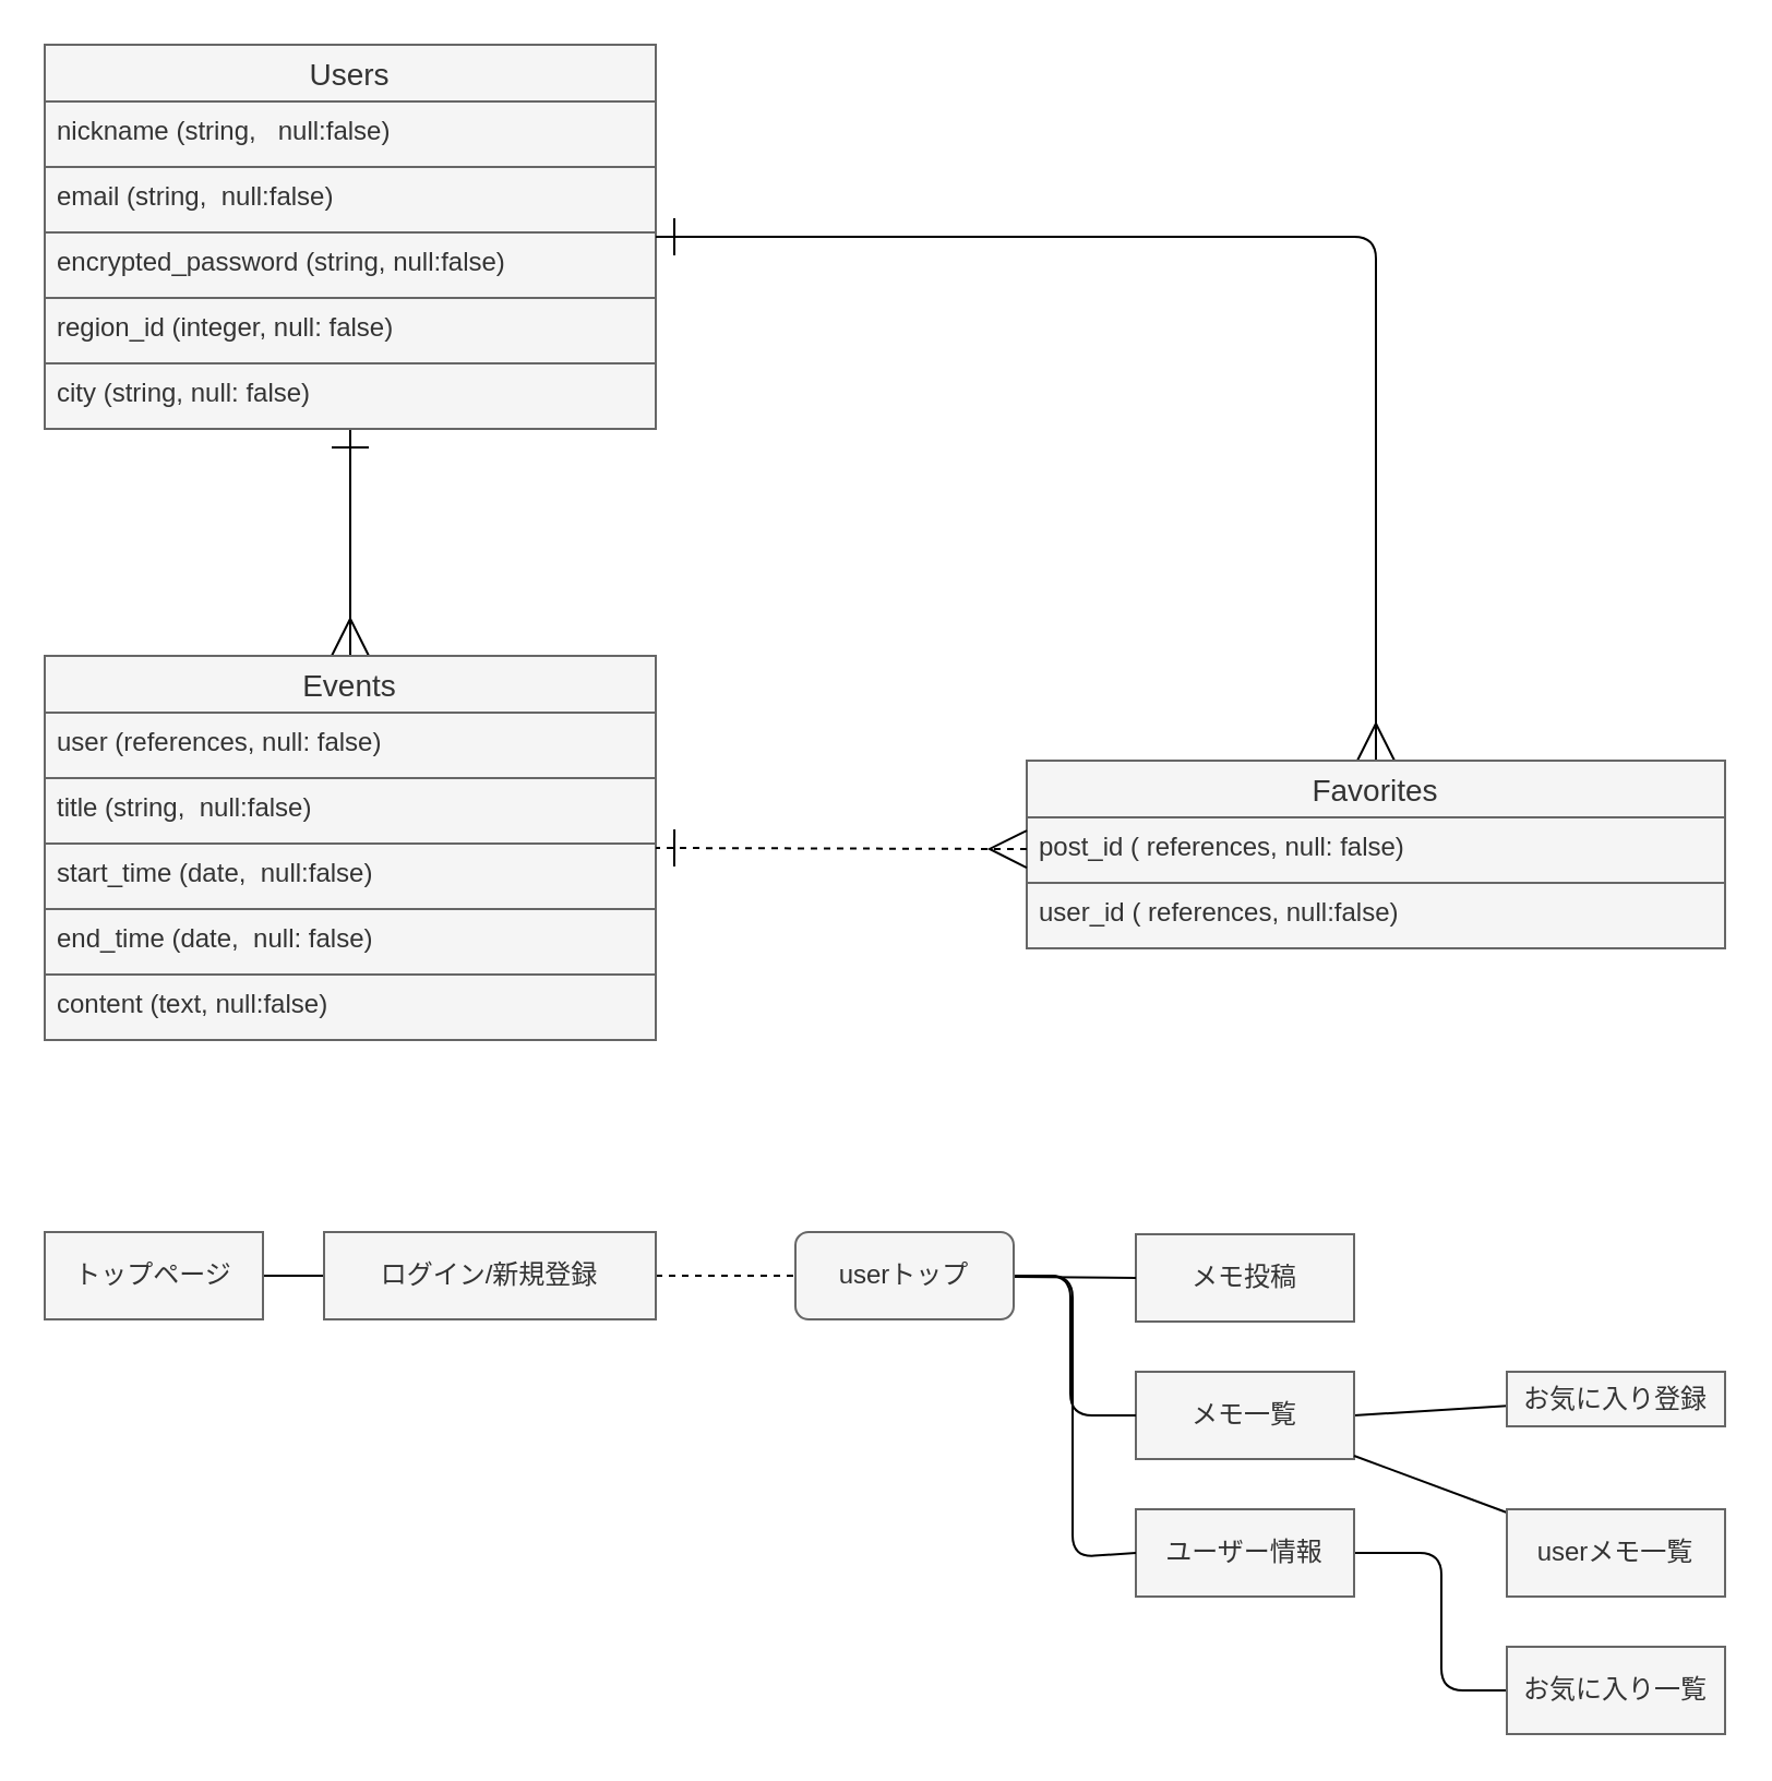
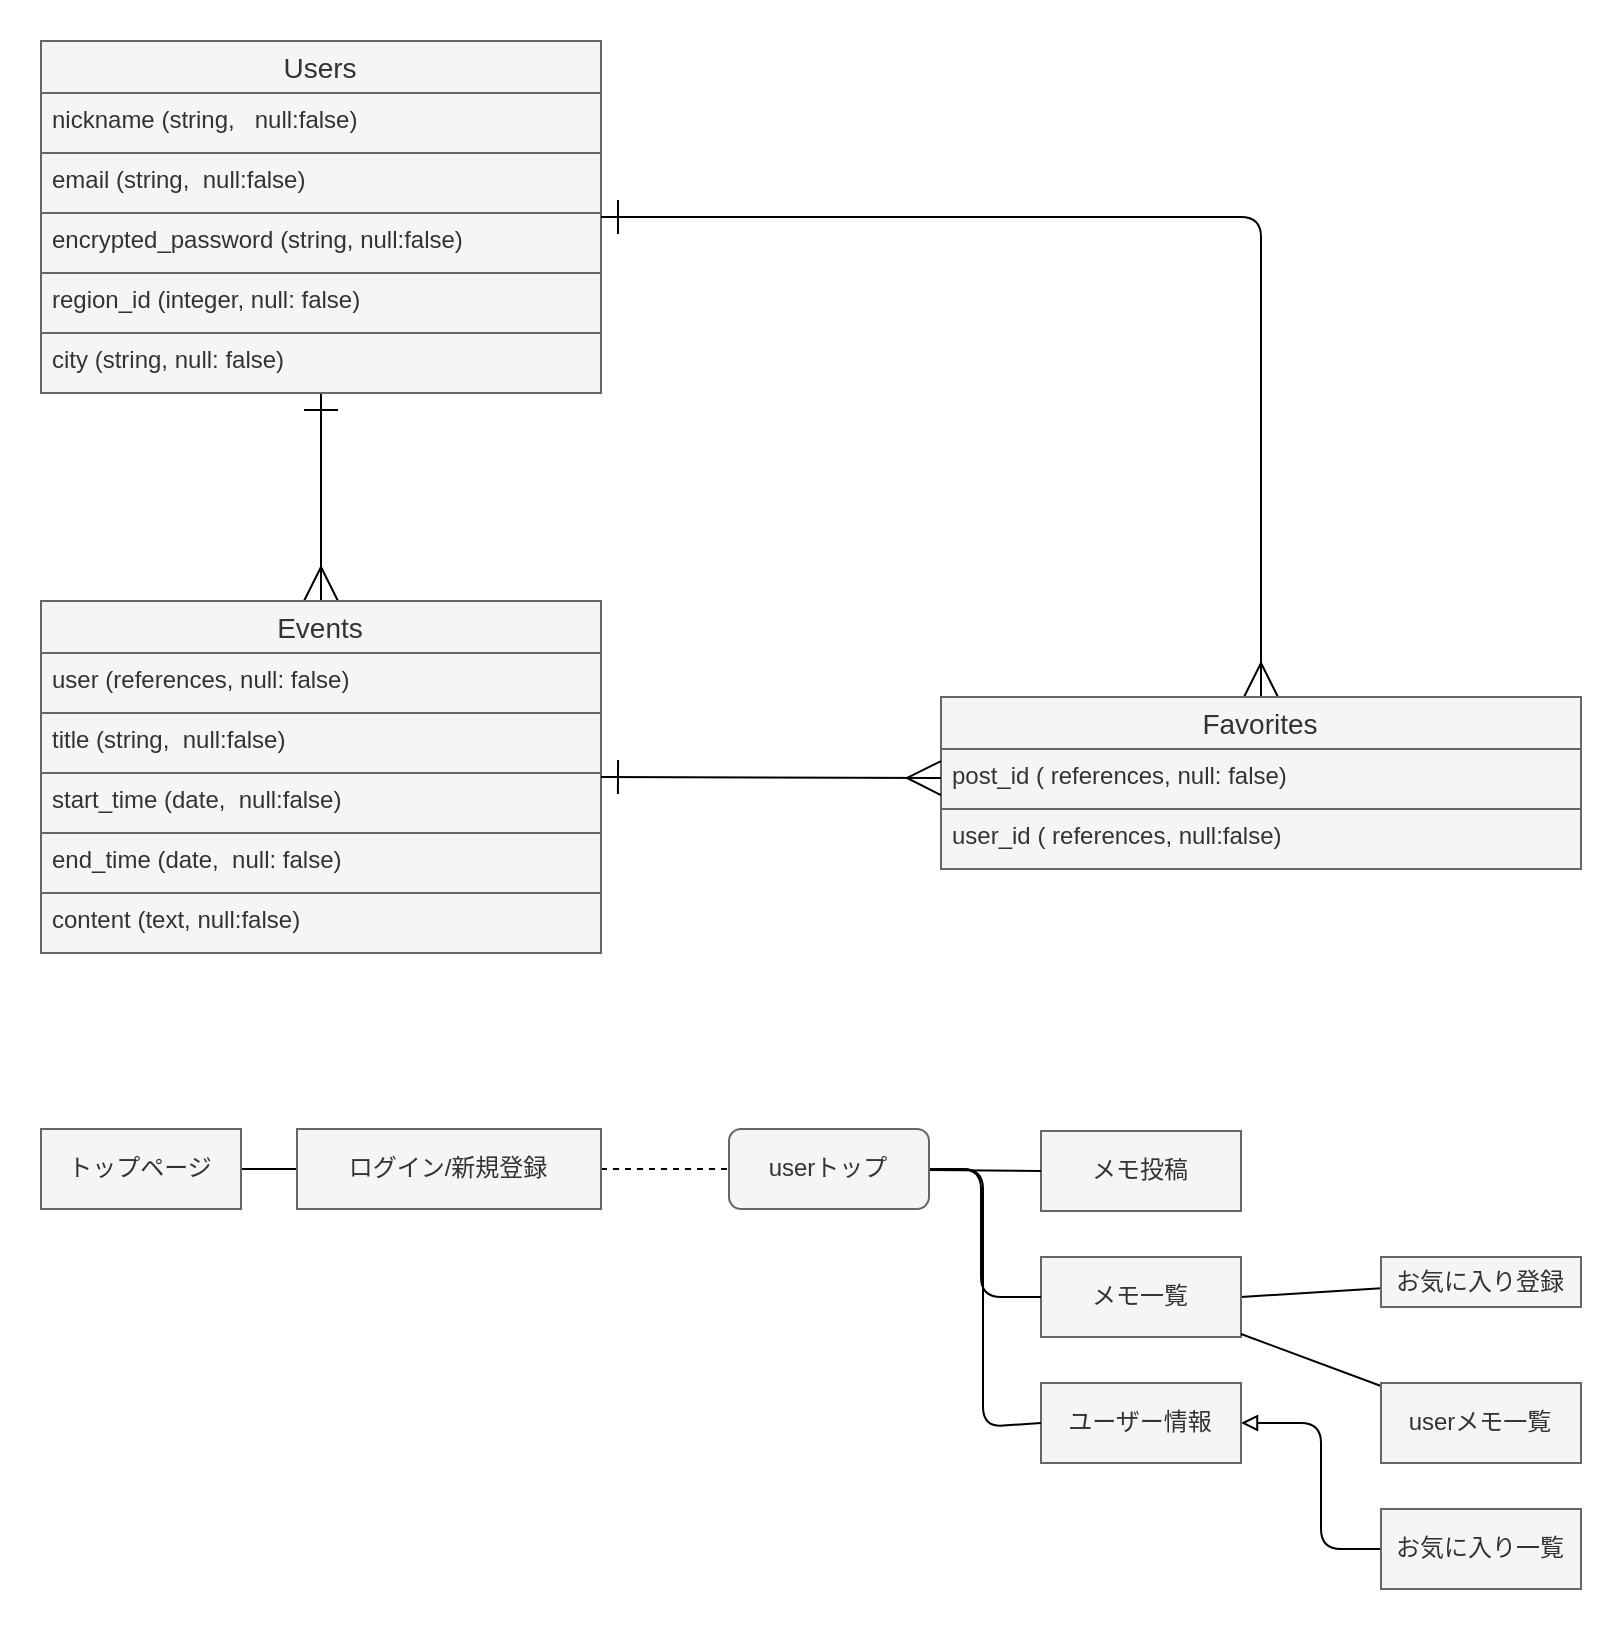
  <mxCell id="0" />
  <mxCell id="1" parent="0" />
  <mxCell id="2" style="edgeStyle=none;html=1;entryX=0.5;entryY=0;entryDx=0;entryDy=0;endSize=15;startSize=15;startArrow=ERone;startFill=0;endArrow=ERmany;endFill=0;" parent="1" source="3" target="9" edge="1"><mxGeometry relative="1" as="geometry" /></mxCell>
  <mxCell id="3" value="Users" style="swimlane;fontStyle=0;childLayout=stackLayout;horizontal=1;startSize=26;horizontalStack=0;resizeParent=1;resizeParentMax=0;resizeLast=0;collapsible=1;marginBottom=0;align=center;fontSize=14;fillColor=#f5f5f5;fontColor=#333333;strokeColor=#666666;" parent="1" vertex="1"><mxGeometry x="20" y="20" width="280" height="176" as="geometry" /></mxCell>
  <mxCell id="4" value="nickname (string,   null:false)" style="text;strokeColor=#666666;fillColor=#f5f5f5;spacingLeft=4;spacingRight=4;overflow=hidden;rotatable=0;points=[[0,0.5],[1,0.5]];portConstraint=eastwest;fontSize=12;fontColor=#333333;" parent="3" vertex="1"><mxGeometry y="26" width="280" height="30" as="geometry" /></mxCell>
  <mxCell id="5" value="email (string,  null:false)" style="text;strokeColor=#666666;fillColor=#f5f5f5;spacingLeft=4;spacingRight=4;overflow=hidden;rotatable=0;points=[[0,0.5],[1,0.5]];portConstraint=eastwest;fontSize=12;fontColor=#333333;" parent="3" vertex="1"><mxGeometry y="56" width="280" height="30" as="geometry" /></mxCell>
  <mxCell id="6" value="encrypted_password (string, null:false)" style="text;strokeColor=#666666;fillColor=#f5f5f5;spacingLeft=4;spacingRight=4;overflow=hidden;rotatable=0;points=[[0,0.5],[1,0.5]];portConstraint=eastwest;fontSize=12;fontColor=#333333;" parent="3" vertex="1"><mxGeometry y="86" width="280" height="30" as="geometry" /></mxCell>
  <mxCell id="7" value="region_id (integer, null: false)  " style="text;strokeColor=#666666;fillColor=#f5f5f5;spacingLeft=4;spacingRight=4;overflow=hidden;rotatable=0;points=[[0,0.5],[1,0.5]];portConstraint=eastwest;fontSize=12;fontColor=#333333;" parent="3" vertex="1"><mxGeometry y="116" width="280" height="30" as="geometry" /></mxCell>
  <mxCell id="8" value="city (string, null: false)" style="text;strokeColor=#666666;fillColor=#f5f5f5;spacingLeft=4;spacingRight=4;overflow=hidden;rotatable=0;points=[[0,0.5],[1,0.5]];portConstraint=eastwest;fontSize=12;fontColor=#333333;" parent="3" vertex="1"><mxGeometry y="146" width="280" height="30" as="geometry" /></mxCell>
  <mxCell id="9" value="Events" style="swimlane;fontStyle=0;childLayout=stackLayout;horizontal=1;startSize=26;horizontalStack=0;resizeParent=1;resizeParentMax=0;resizeLast=0;collapsible=1;marginBottom=0;align=center;fontSize=14;fillColor=#f5f5f5;fontColor=#333333;strokeColor=#666666;" parent="1" vertex="1"><mxGeometry x="20" y="300" width="280" height="176" as="geometry" /></mxCell>
  <mxCell id="10" value="user (references, null: false)" style="text;strokeColor=#666666;fillColor=#f5f5f5;spacingLeft=4;spacingRight=4;overflow=hidden;rotatable=0;points=[[0,0.5],[1,0.5]];portConstraint=eastwest;fontSize=12;fontColor=#333333;" parent="9" vertex="1"><mxGeometry y="26" width="280" height="30" as="geometry" /></mxCell>
  <mxCell id="11" value="title (string,  null:false)" style="text;strokeColor=#666666;fillColor=#f5f5f5;spacingLeft=4;spacingRight=4;overflow=hidden;rotatable=0;points=[[0,0.5],[1,0.5]];portConstraint=eastwest;fontSize=12;fontColor=#333333;" parent="9" vertex="1"><mxGeometry y="56" width="280" height="30" as="geometry" /></mxCell>
  <mxCell id="12" value="start_time (date,  null:false)" style="text;strokeColor=#666666;fillColor=#f5f5f5;spacingLeft=4;spacingRight=4;overflow=hidden;rotatable=0;points=[[0,0.5],[1,0.5]];portConstraint=eastwest;fontSize=12;fontColor=#333333;" parent="9" vertex="1"><mxGeometry y="86" width="280" height="30" as="geometry" /></mxCell>
  <mxCell id="13" value="end_time (date,  null: false)" style="text;strokeColor=#666666;fillColor=#f5f5f5;spacingLeft=4;spacingRight=4;overflow=hidden;rotatable=0;points=[[0,0.5],[1,0.5]];portConstraint=eastwest;fontSize=12;fontColor=#333333;" parent="9" vertex="1"><mxGeometry y="116" width="280" height="30" as="geometry" /></mxCell>
  <mxCell id="14" value="content (text, null:false)" style="text;strokeColor=#666666;fillColor=#f5f5f5;spacingLeft=4;spacingRight=4;overflow=hidden;rotatable=0;points=[[0,0.5],[1,0.5]];portConstraint=eastwest;fontSize=12;fontColor=#333333;" parent="9" vertex="1"><mxGeometry y="146" width="280" height="30" as="geometry" /></mxCell>
  <mxCell id="15" style="edgeStyle=none;html=1;entryX=1;entryY=0.5;entryDx=0;entryDy=0;startArrow=ERmany;startFill=0;endArrow=ERone;endFill=0;startSize=15;endSize=15;" parent="1" source="16" target="3" edge="1"><mxGeometry relative="1" as="geometry"><Array as="points"><mxPoint x="630" y="108" /></Array></mxGeometry></mxCell>
  <mxCell id="16" value="Favorites" style="swimlane;fontStyle=0;childLayout=stackLayout;horizontal=1;startSize=26;horizontalStack=0;resizeParent=1;resizeParentMax=0;resizeLast=0;collapsible=1;marginBottom=0;align=center;fontSize=14;fillColor=#f5f5f5;fontColor=#333333;strokeColor=#666666;" parent="1" vertex="1"><mxGeometry x="470" y="348" width="320" height="86" as="geometry" /></mxCell>
  <mxCell id="17" value="post_id ( references, null: false)" style="text;strokeColor=#666666;fillColor=#f5f5f5;spacingLeft=4;spacingRight=4;overflow=hidden;rotatable=0;points=[[0,0.5],[1,0.5]];portConstraint=eastwest;fontSize=12;fontColor=#333333;" parent="16" vertex="1"><mxGeometry y="26" width="320" height="30" as="geometry" /></mxCell>
  <mxCell id="18" value="user_id ( references, null:false)" style="text;strokeColor=#666666;fillColor=#f5f5f5;spacingLeft=4;spacingRight=4;overflow=hidden;rotatable=0;points=[[0,0.5],[1,0.5]];portConstraint=eastwest;fontSize=12;fontColor=#333333;" parent="16" vertex="1"><mxGeometry y="56" width="320" height="30" as="geometry" /></mxCell>
- <mxCell id="19" style="edgeStyle=none;html=1;entryX=1;entryY=0.5;entryDx=0;entryDy=0;startArrow=ERmany;startFill=0;endArrow=ERone;endFill=0;startSize=15;endSize=15;dashed=1;" parent="1" source="17" target="9" edge="1"><mxGeometry relative="1" as="geometry" /></mxCell>
+ <mxCell id="19" style="edgeStyle=none;html=1;entryX=1;entryY=0.5;entryDx=0;entryDy=0;startArrow=ERmany;startFill=0;endArrow=ERone;endFill=0;startSize=15;endSize=15;" parent="1" source="17" target="9" edge="1"><mxGeometry relative="1" as="geometry" /></mxCell>
  <mxCell id="20" style="edgeStyle=none;html=1;entryX=0;entryY=0.5;entryDx=0;entryDy=0;startArrow=none;startFill=0;endArrow=none;endFill=0;" parent="1" source="22" target="24" edge="1"><mxGeometry relative="1" as="geometry" /></mxCell>
  <mxCell id="21" style="edgeStyle=none;html=1;entryX=0;entryY=0.5;entryDx=0;entryDy=0;endArrow=none;endFill=0;dashed=1;" edge="1" parent="1" source="22" target="36"><mxGeometry relative="1" as="geometry" /></mxCell>
  <mxCell id="22" value="ログイン/新規登録" style="whiteSpace=wrap;html=1;align=center;fillColor=#f5f5f5;fontColor=#333333;strokeColor=#666666;" parent="1" vertex="1"><mxGeometry x="148" y="564" width="152" height="40" as="geometry" /></mxCell>
  <mxCell id="23" value="メモ投稿" style="whiteSpace=wrap;html=1;align=center;fillColor=#f5f5f5;fontColor=#333333;strokeColor=#666666;" parent="1" vertex="1"><mxGeometry x="520" y="565" width="100" height="40" as="geometry" /></mxCell>
  <mxCell id="24" value="トップページ" style="rounded=1;arcSize=0;whiteSpace=wrap;html=1;align=center;fillColor=#f5f5f5;fontColor=#333333;strokeColor=#666666;" parent="1" vertex="1"><mxGeometry x="20" y="564" width="100" height="40" as="geometry" /></mxCell>
- <mxCell id="25" style="edgeStyle=none;html=1;entryX=1;entryY=0.5;entryDx=0;entryDy=0;endArrow=none;endFill=0;" edge="1" parent="1" source="26" target="27"><mxGeometry relative="1" as="geometry"><Array as="points"><mxPoint x="660" y="774" /><mxPoint x="660" y="711" /></Array></mxGeometry></mxCell>
+ <mxCell id="25" style="edgeStyle=none;html=1;entryX=1;entryY=0.5;entryDx=0;entryDy=0;endArrow=block;endFill=0;" edge="1" parent="1" source="26" target="27"><mxGeometry relative="1" as="geometry"><Array as="points"><mxPoint x="660" y="774" /><mxPoint x="660" y="711" /></Array></mxGeometry></mxCell>
  <mxCell id="26" value="お気に入り一覧" style="whiteSpace=wrap;html=1;align=center;fillColor=#f5f5f5;fontColor=#333333;strokeColor=#666666;" parent="1" vertex="1"><mxGeometry x="690" y="754" width="100" height="40" as="geometry" /></mxCell>
  <mxCell id="27" value="ユーザー情報" style="whiteSpace=wrap;html=1;align=center;fillColor=#f5f5f5;fontColor=#333333;strokeColor=#666666;" parent="1" vertex="1"><mxGeometry x="520" y="691" width="100" height="40" as="geometry" /></mxCell>
  <mxCell id="28" style="edgeStyle=none;html=1;entryX=1;entryY=0.5;entryDx=0;entryDy=0;endArrow=none;endFill=0;" edge="1" parent="1" source="29" target="30"><mxGeometry relative="1" as="geometry" /></mxCell>
  <mxCell id="29" value="お気に入り登録" style="whiteSpace=wrap;html=1;align=center;fillColor=#f5f5f5;fontColor=#333333;strokeColor=#666666;" parent="1" vertex="1"><mxGeometry x="690" y="628" width="100" height="25" as="geometry" /></mxCell>
  <mxCell id="30" value="メモ一覧" style="whiteSpace=wrap;html=1;align=center;fillColor=#f5f5f5;fontColor=#333333;strokeColor=#666666;" parent="1" vertex="1"><mxGeometry x="520" y="628" width="100" height="40" as="geometry" /></mxCell>
  <mxCell id="31" style="edgeStyle=none;html=1;endArrow=none;endFill=0;" edge="1" parent="1" source="32" target="30"><mxGeometry relative="1" as="geometry" /></mxCell>
  <mxCell id="32" value="userメモ一覧" style="whiteSpace=wrap;html=1;align=center;fillColor=#f5f5f5;fontColor=#333333;strokeColor=#666666;" parent="1" vertex="1"><mxGeometry x="690" y="691" width="100" height="40" as="geometry" /></mxCell>
  <mxCell id="33" style="edgeStyle=none;html=1;entryX=0;entryY=0.5;entryDx=0;entryDy=0;endArrow=none;endFill=0;" edge="1" parent="1" source="36" target="23"><mxGeometry relative="1" as="geometry" /></mxCell>
  <mxCell id="34" style="edgeStyle=none;html=1;entryX=0;entryY=0.5;entryDx=0;entryDy=0;endArrow=none;endFill=0;" edge="1" parent="1" source="36" target="30"><mxGeometry relative="1" as="geometry"><Array as="points"><mxPoint x="490" y="584" /><mxPoint x="490" y="648" /></Array></mxGeometry></mxCell>
  <mxCell id="35" style="edgeStyle=none;html=1;entryX=0;entryY=0.5;entryDx=0;entryDy=0;endArrow=none;endFill=0;" edge="1" parent="1" source="36" target="27"><mxGeometry relative="1" as="geometry"><Array as="points"><mxPoint x="491" y="584" /><mxPoint x="491" y="713" /></Array></mxGeometry></mxCell>
  <mxCell id="36" value="userトップ" style="whiteSpace=wrap;html=1;align=center;fillColor=#f5f5f5;fontColor=#333333;strokeColor=#666666;rounded=1;" vertex="1" parent="1"><mxGeometry x="364" y="564" width="100" height="40" as="geometry" /></mxCell>
